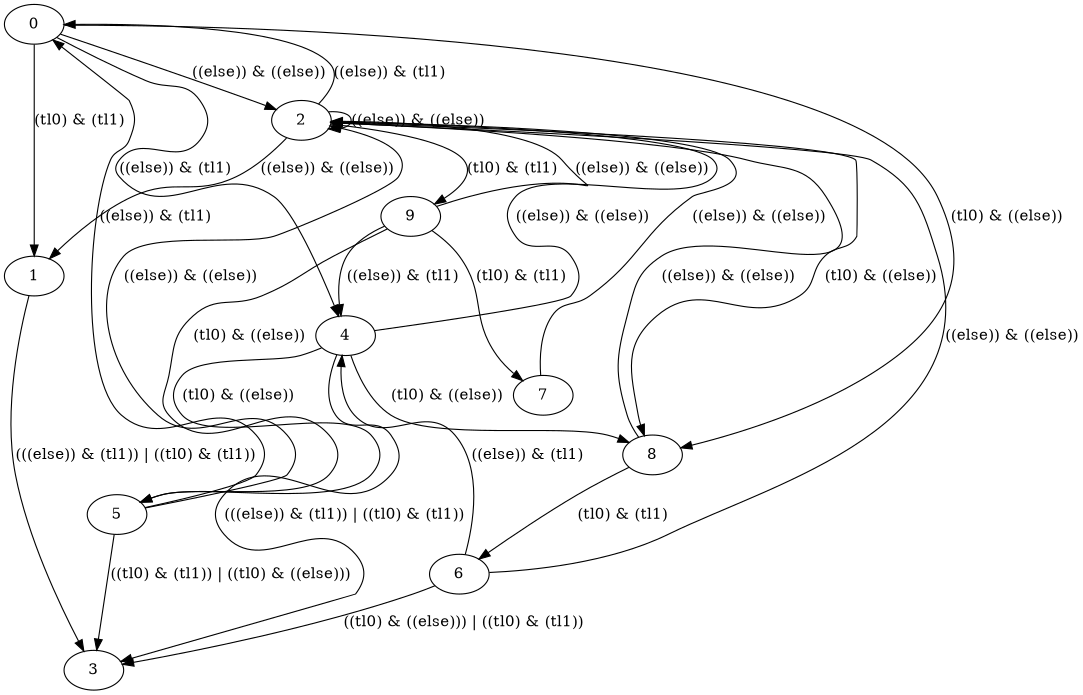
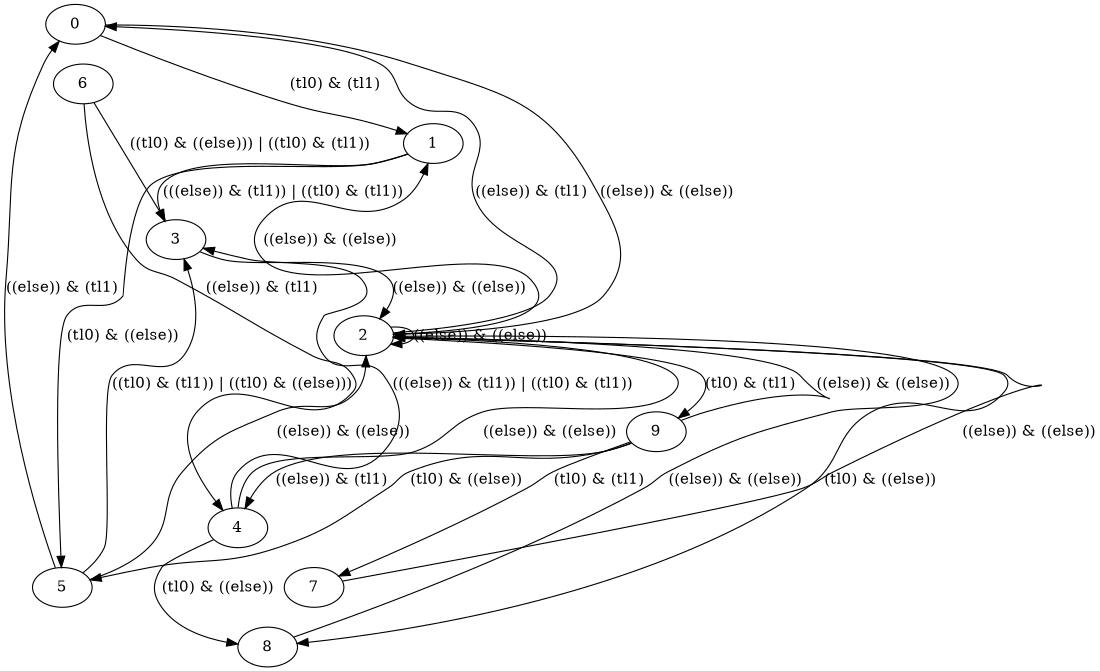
  digraph {
    edge [guard="((else)) & ((else))" input="set([0])" weight=0]
    0
    1
    2
    4
    8
    3
    5
    9
    6
    7
    0 -> 1 [guard="(tl0) & (tl1)" input="set([3])" label="(tl0) & (tl1)"]
    0 -> 2 [label="((else)) & ((else))"]
-   0 -> 4 [guard="((else)) & (tl1)" input="set([1])" label="((else)) & (tl1)"]
-   0 -> 8 [guard="(tl0) & ((else))" input="set([2])" label="(tl0) & ((else))"]
    1 -> 3 [guard="(((else)) & (tl1)) | ((tl0) & (tl1))" input="set([1, 3])" label="(((else)) & (tl1)) | ((tl0) & (tl1))"]
-   4 -> 5 [guard="(tl0) & ((else))" input="set([2])" label="(tl0) & ((else))"]
+   1 -> 5 [guard="(tl0) & ((else))" input="set([2])" label="(tl0) & ((else))"]
    2 -> 0 [guard="((else)) & (tl1)" input="set([1])" label="((else)) & (tl1)"]
    2 -> 1 [label="((else)) & ((else))"]
    2 -> 2 [label="((else)) & ((else))"]
    2 -> 8 [guard="(tl0) & ((else))" input="set([2])" label="(tl0) & ((else))"]
    2 -> 9 [guard="(tl0) & (tl1)" input="set([3])" label="(tl0) & (tl1)"]
    4 -> 2 [label="((else)) & ((else))"]
    4 -> 8 [guard="(tl0) & ((else))" input="set([2])" label="(tl0) & ((else))"]
    4 -> 3 [guard="(((else)) & (tl1)) | ((tl0) & (tl1))" input="set([1, 3])" label="(((else)) & (tl1)) | ((tl0) & (tl1))"]
    8 -> 2 [label="((else)) & ((else))"]
-   8 -> 6 [guard="(tl0) & (tl1)" input="set([3])" label="(tl0) & (tl1)"]
    5 -> 0 [guard="((else)) & (tl1)" input="set([1])" label="((else)) & (tl1)"]
    5 -> 2 [label="((else)) & ((else))"]
    5 -> 3 [guard="((tl0) & (tl1)) | ((tl0) & ((else)))" input="set([2, 3])" label="((tl0) & (tl1)) | ((tl0) & ((else)))"]
    9 -> 2 [label="((else)) & ((else))"]
    9 -> 4 [guard="((else)) & (tl1)" input="set([1])" label="((else)) & (tl1)"]
    9 -> 5 [guard="(tl0) & ((else))" input="set([2])" label="(tl0) & ((else))"]
    9 -> 7 [guard="(tl0) & (tl1)" input="set([3])" label="(tl0) & (tl1)"]
-   6 -> 2 [label="((else)) & ((else))"]
+   3 -> 2 [label="((else)) & ((else))"]
    6 -> 4 [guard="((else)) & (tl1)" input="set([1])" label="((else)) & (tl1)"]
    6 -> 3 [guard="((tl0) & ((else))) | ((tl0) & (tl1))" input="set([2, 3])" label="((tl0) & ((else))) | ((tl0) & (tl1))"]
    7 -> 2 [label="((else)) & ((else))"]
  }
